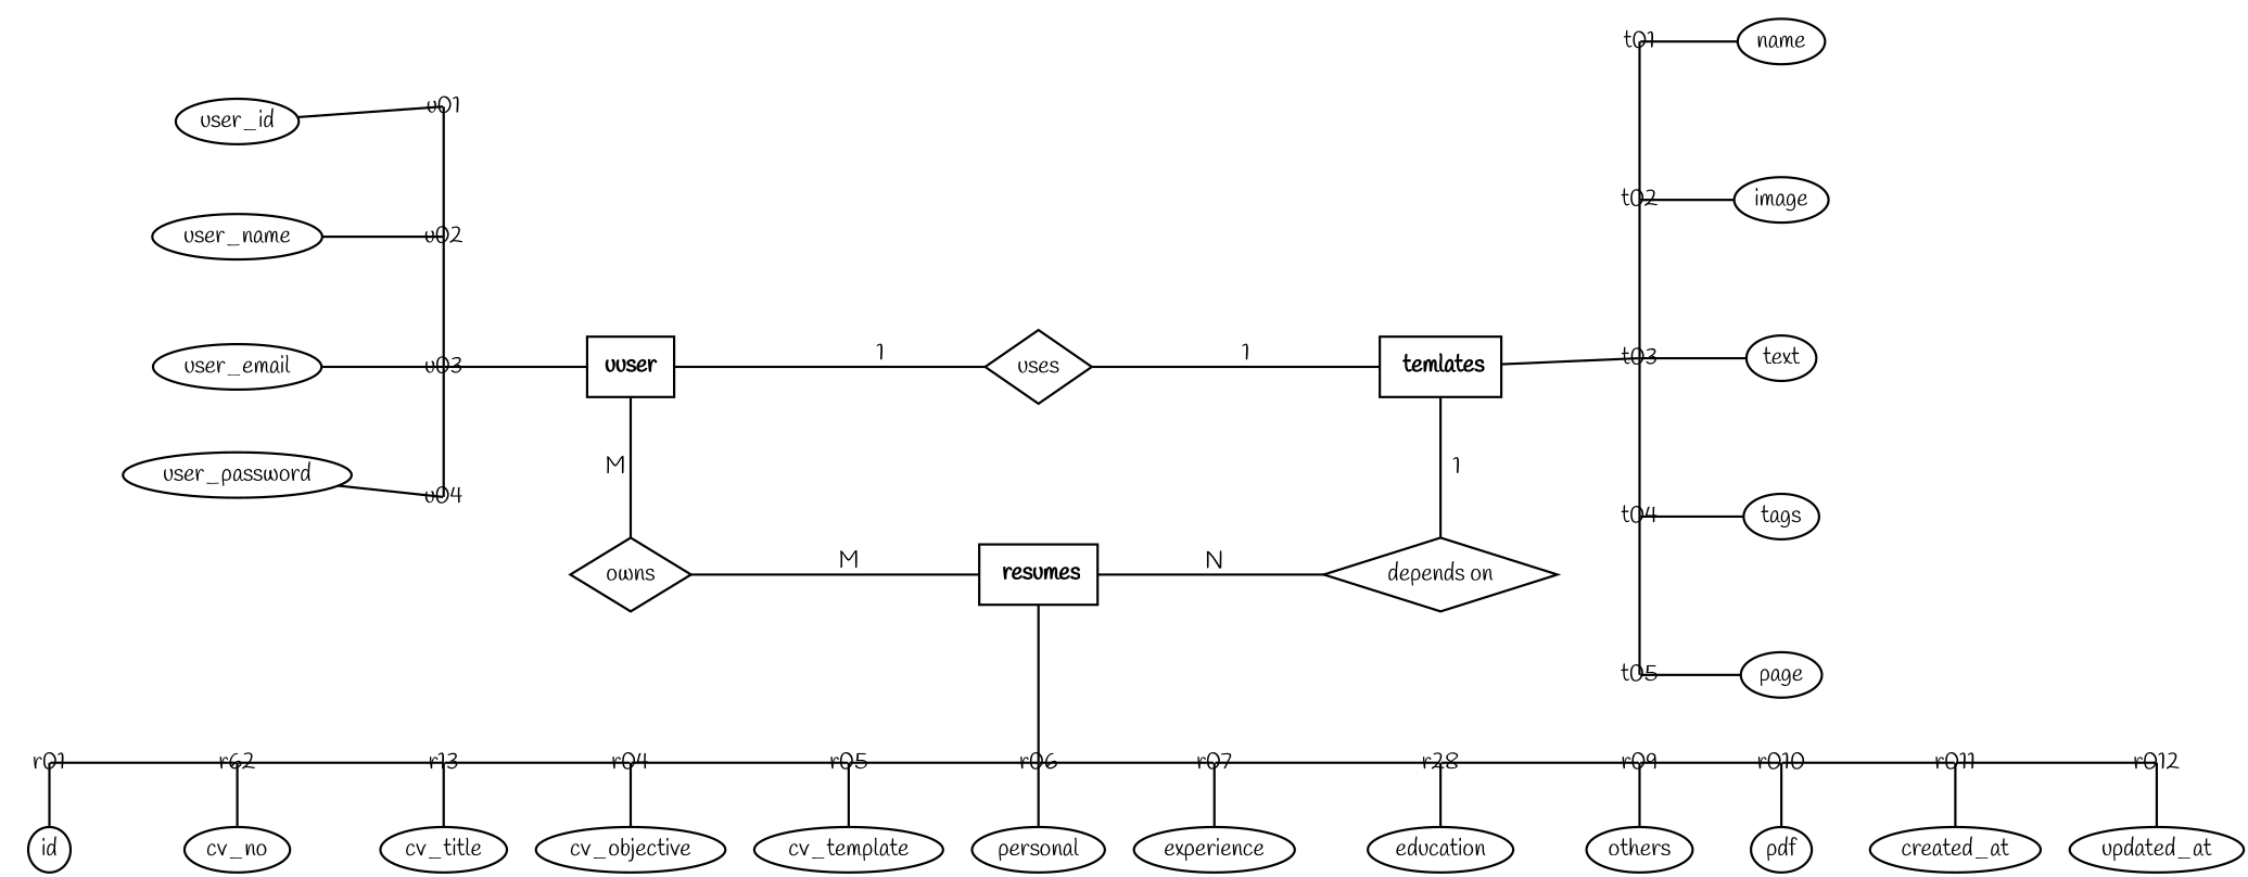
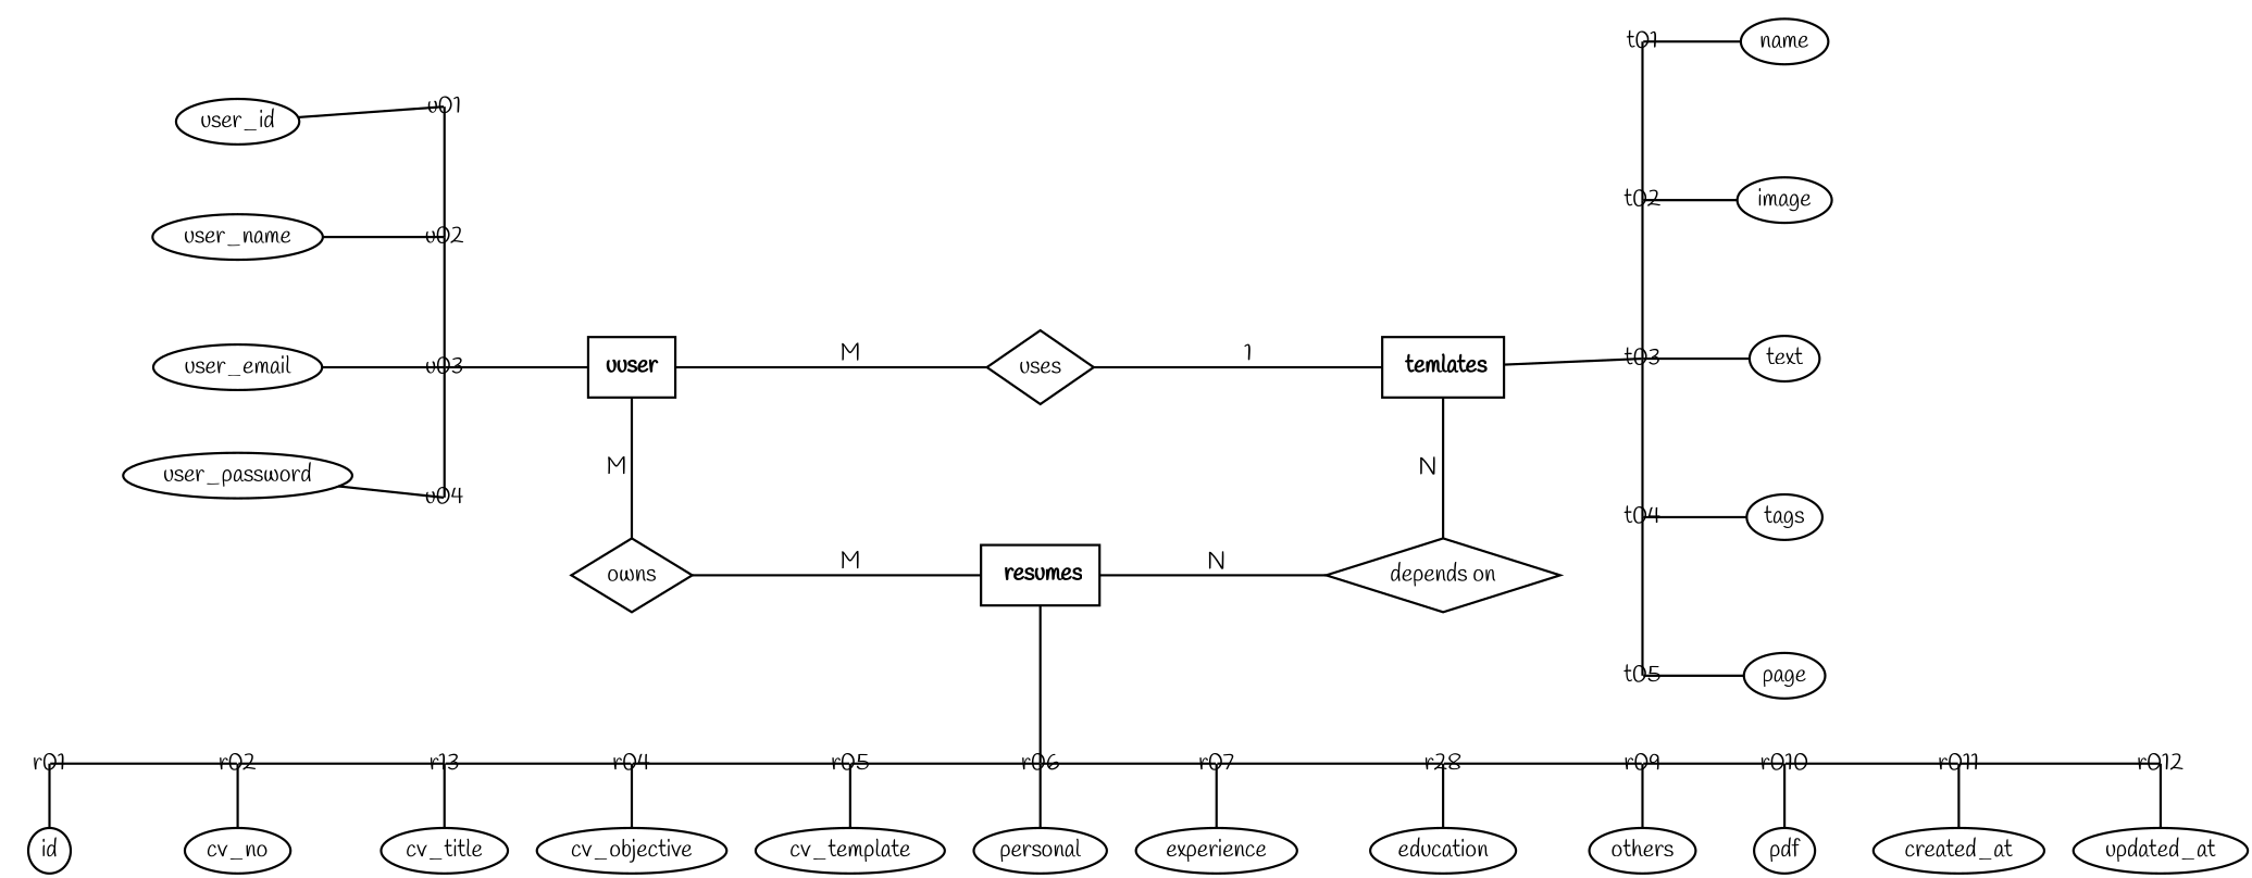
  graph {
    bgcolor=white
    fontname=Handlee
    rankdir=LR
    node [fontname=Handlee fontsize=30 penwidth=3.0 shape=diamond margin=0.1]
    edge [fontname=Handlee fontsize=30 penwidth=3.0 headclip=false]
    n1 [label=user_id shape=oval margin=""]
    n2 [label=user_name shape=oval margin=""]
    n3 [label=user_email shape=oval margin=""]
    n4 [label=user_password shape=oval margin=""]
    u01 [color=white]
    u02 [color=white]
    u03 [color=white]
    u04 [color=white]
    n9 [label=name shape=oval margin=""]
    n10 [label=image shape=oval margin=""]
    n11 [label=text shape=oval margin=""]
    n12 [label=tags shape=oval margin=""]
    n13 [label=page shape=oval margin=""]
    t01 [color=white]
    t02 [color=white]
    t03 [color=white]
    t04 [color=white]
    t05 [color=white]
    n19 [label=<<b>uuser</b>> margin=0.3 shape=rect]
    owns
    n21 [label=< <b>temlates</b>> margin=0.3 shape=rect]
    n22 [label="depends on"]
    n23 [label=personal shape=oval margin=""]
    n24 [label=< <b>resumes</b>> margin=0.3 shape=rect]
    uses
    r06 [color=white]
    n27 [label=experience shape=oval margin=""]
    r07 [color=white]
    n29 [label=id shape=oval margin=""]
    n30 [label=cv_no shape=oval margin=""]
    r01 [color=white]
    n32 [label=cv_title shape=oval margin=""]
-   r02 [color=white label=r62]
+   r02 [color=white]
    n34 [label=cv_objective shape=oval margin=""]
    n35 [color=white label=r13]
    n36 [label=cv_template shape=oval margin=""]
    r04 [color=white]
    r05 [color=white]
    n39 [label=education shape=oval margin=""]
    n40 [label=others shape=oval margin=""]
    n41 [color=white label=r28]
    n42 [label=pdf shape=oval margin=""]
    r09 [color=white]
    n44 [label=created_at shape=oval margin=""]
    r010 [color=white]
    n46 [label=updated_at shape=oval margin=""]
    r011 [color=white]
    r012 [color=white]
    subgraph sub_1 {
      rank=same
      n1
      n2
      n3
      n4
    }
    subgraph sub_2 {
      rank=same
      n23
      n24
      uses
      r06
    }
    subgraph sub_3 {
      rank=same
      u01
      u02
      u03
      u04
    }
    subgraph sub_4 {
      rank=same
      n21
      n22
    }
    subgraph sub_5 {
      rank=same
      n9
      n10
      n11
      n12
      n13
    }
    subgraph sub_6 {
      rank=same
      t01
      t02
      t03
      t04
      t05
    }
    subgraph sub_7 {
      rank=same
      n19
      owns
    }
    n1 -- n2 [minlen=2 style=invis headclip=""]
    n1 -- u01
    n2 -- n3 [minlen=2 style=invis headclip=""]
    n2 -- u02
    n3 -- n4 [minlen=2 style=invis headclip=""]
    n3 -- u03
    n4 -- u04
    u01 -- u02 [minlen=2 tailclip=false]
    u02 -- u03 [minlen=2 tailclip=false]
    u03 -- u04 [minlen=2 tailclip=false]
    u03 -- n19 [tailclip=false headclip=""]
    t01 -- n9 [headclip=true tailclip=false]
    t01 -- t02 [minlen=3 tailclip=false]
    t02 -- n10 [headclip=true tailclip=false]
    t02 -- t03 [minlen=3 tailclip=false]
    t03 -- n11 [headclip=true tailclip=false]
    t03 -- t04 [minlen=3 tailclip=false]
    t04 -- n12 [headclip=true tailclip=false]
    t04 -- t05 [minlen=3 tailclip=false]
    t05 -- n13 [headclip=true tailclip=false]
    n19 -- owns [label=M minlen=5 headclip=""]
-   n19 -- uses [label="            1" minlen=2 headclip=""]
+   n19 -- uses [label=M minlen=2 headclip=""]
    owns -- n24 [label=M headclip=""]
    n21 -- t03
-   n21 -- n22 [label="            1" minlen=5 headclip=""]
+   n21 -- n22 [label=N minlen=5 headclip=""]
    n23 -- n27 [style=invis headclip=""]
    n24 -- n22 [label=N headclip=""]
    n24 -- r06 [minlen=4]
    uses -- n21 [label="            1" minlen=2 headclip=""]
    uses -- n24 [minlen=5 style=invis headclip=""]
    r06 -- n23 [tailclip=false headclip=""]
    r06 -- r07 [tailclip=false]
    n27 -- r07 [constraint=false tailclip=true]
    n27 -- n39 [style=invis headclip=""]
    r07 -- n41 [tailclip=false]
    n29 -- n30 [style=invis headclip=""]
    n29 -- r01 [constraint=false tailclip=true]
    n30 -- n32 [style=invis headclip=""]
    n30 -- r02 [constraint=false tailclip=true]
    r01 -- r02 [tailclip=false]
    n32 -- n34 [style=invis headclip=""]
    n32 -- n35 [constraint=false tailclip=true]
    r02 -- n35 [tailclip=false]
    n34 -- n36 [style=invis headclip=""]
    n34 -- r04 [constraint=false tailclip=true]
    n35 -- r04 [tailclip=false]
    n36 -- n23 [style=invis headclip=""]
    n36 -- r05 [constraint=false tailclip=true]
    r04 -- r05 [tailclip=false]
    r05 -- r06 [tailclip=false]
    n39 -- n40 [style=invis headclip=""]
    n39 -- n41 [constraint=false tailclip=true]
    n40 -- n42 [style=invis headclip=""]
    n40 -- r09 [constraint=false tailclip=true]
    n41 -- r09 [tailclip=false]
    n42 -- n44 [style=invis headclip=""]
    n42 -- r010 [constraint=false tailclip=true]
    r09 -- r010 [tailclip=false]
    n44 -- n46 [style=invis headclip=""]
    n44 -- r011 [constraint=false tailclip=true]
    r010 -- r011 [tailclip=false]
    n46 -- r012 [constraint=false tailclip=true]
    r011 -- r012 [tailclip=false]
  }
